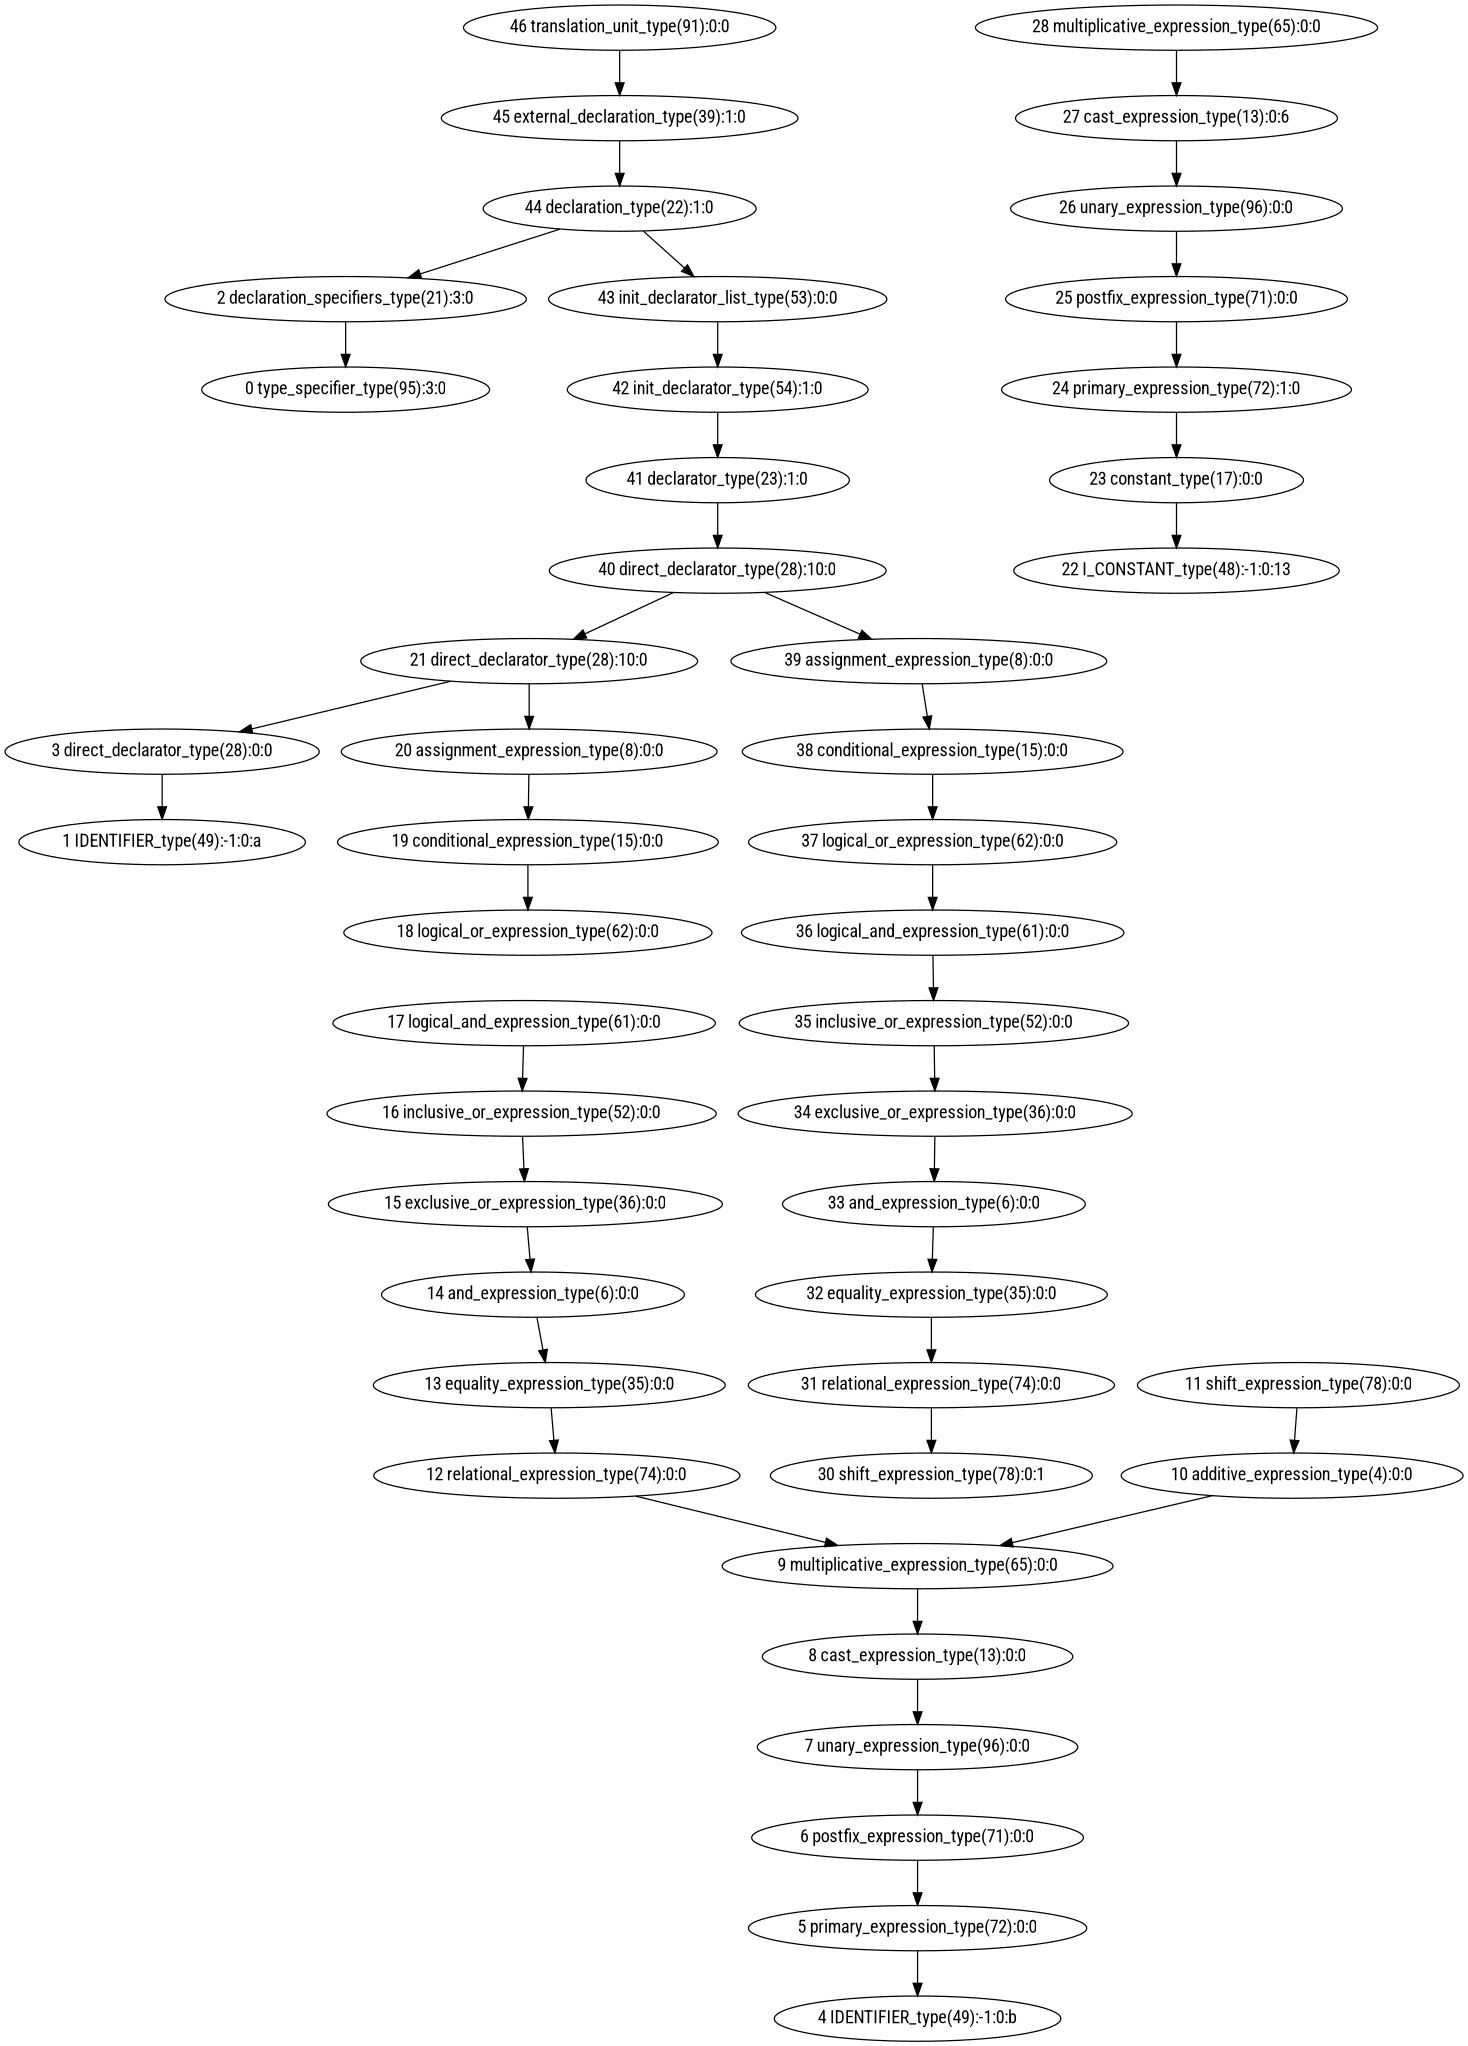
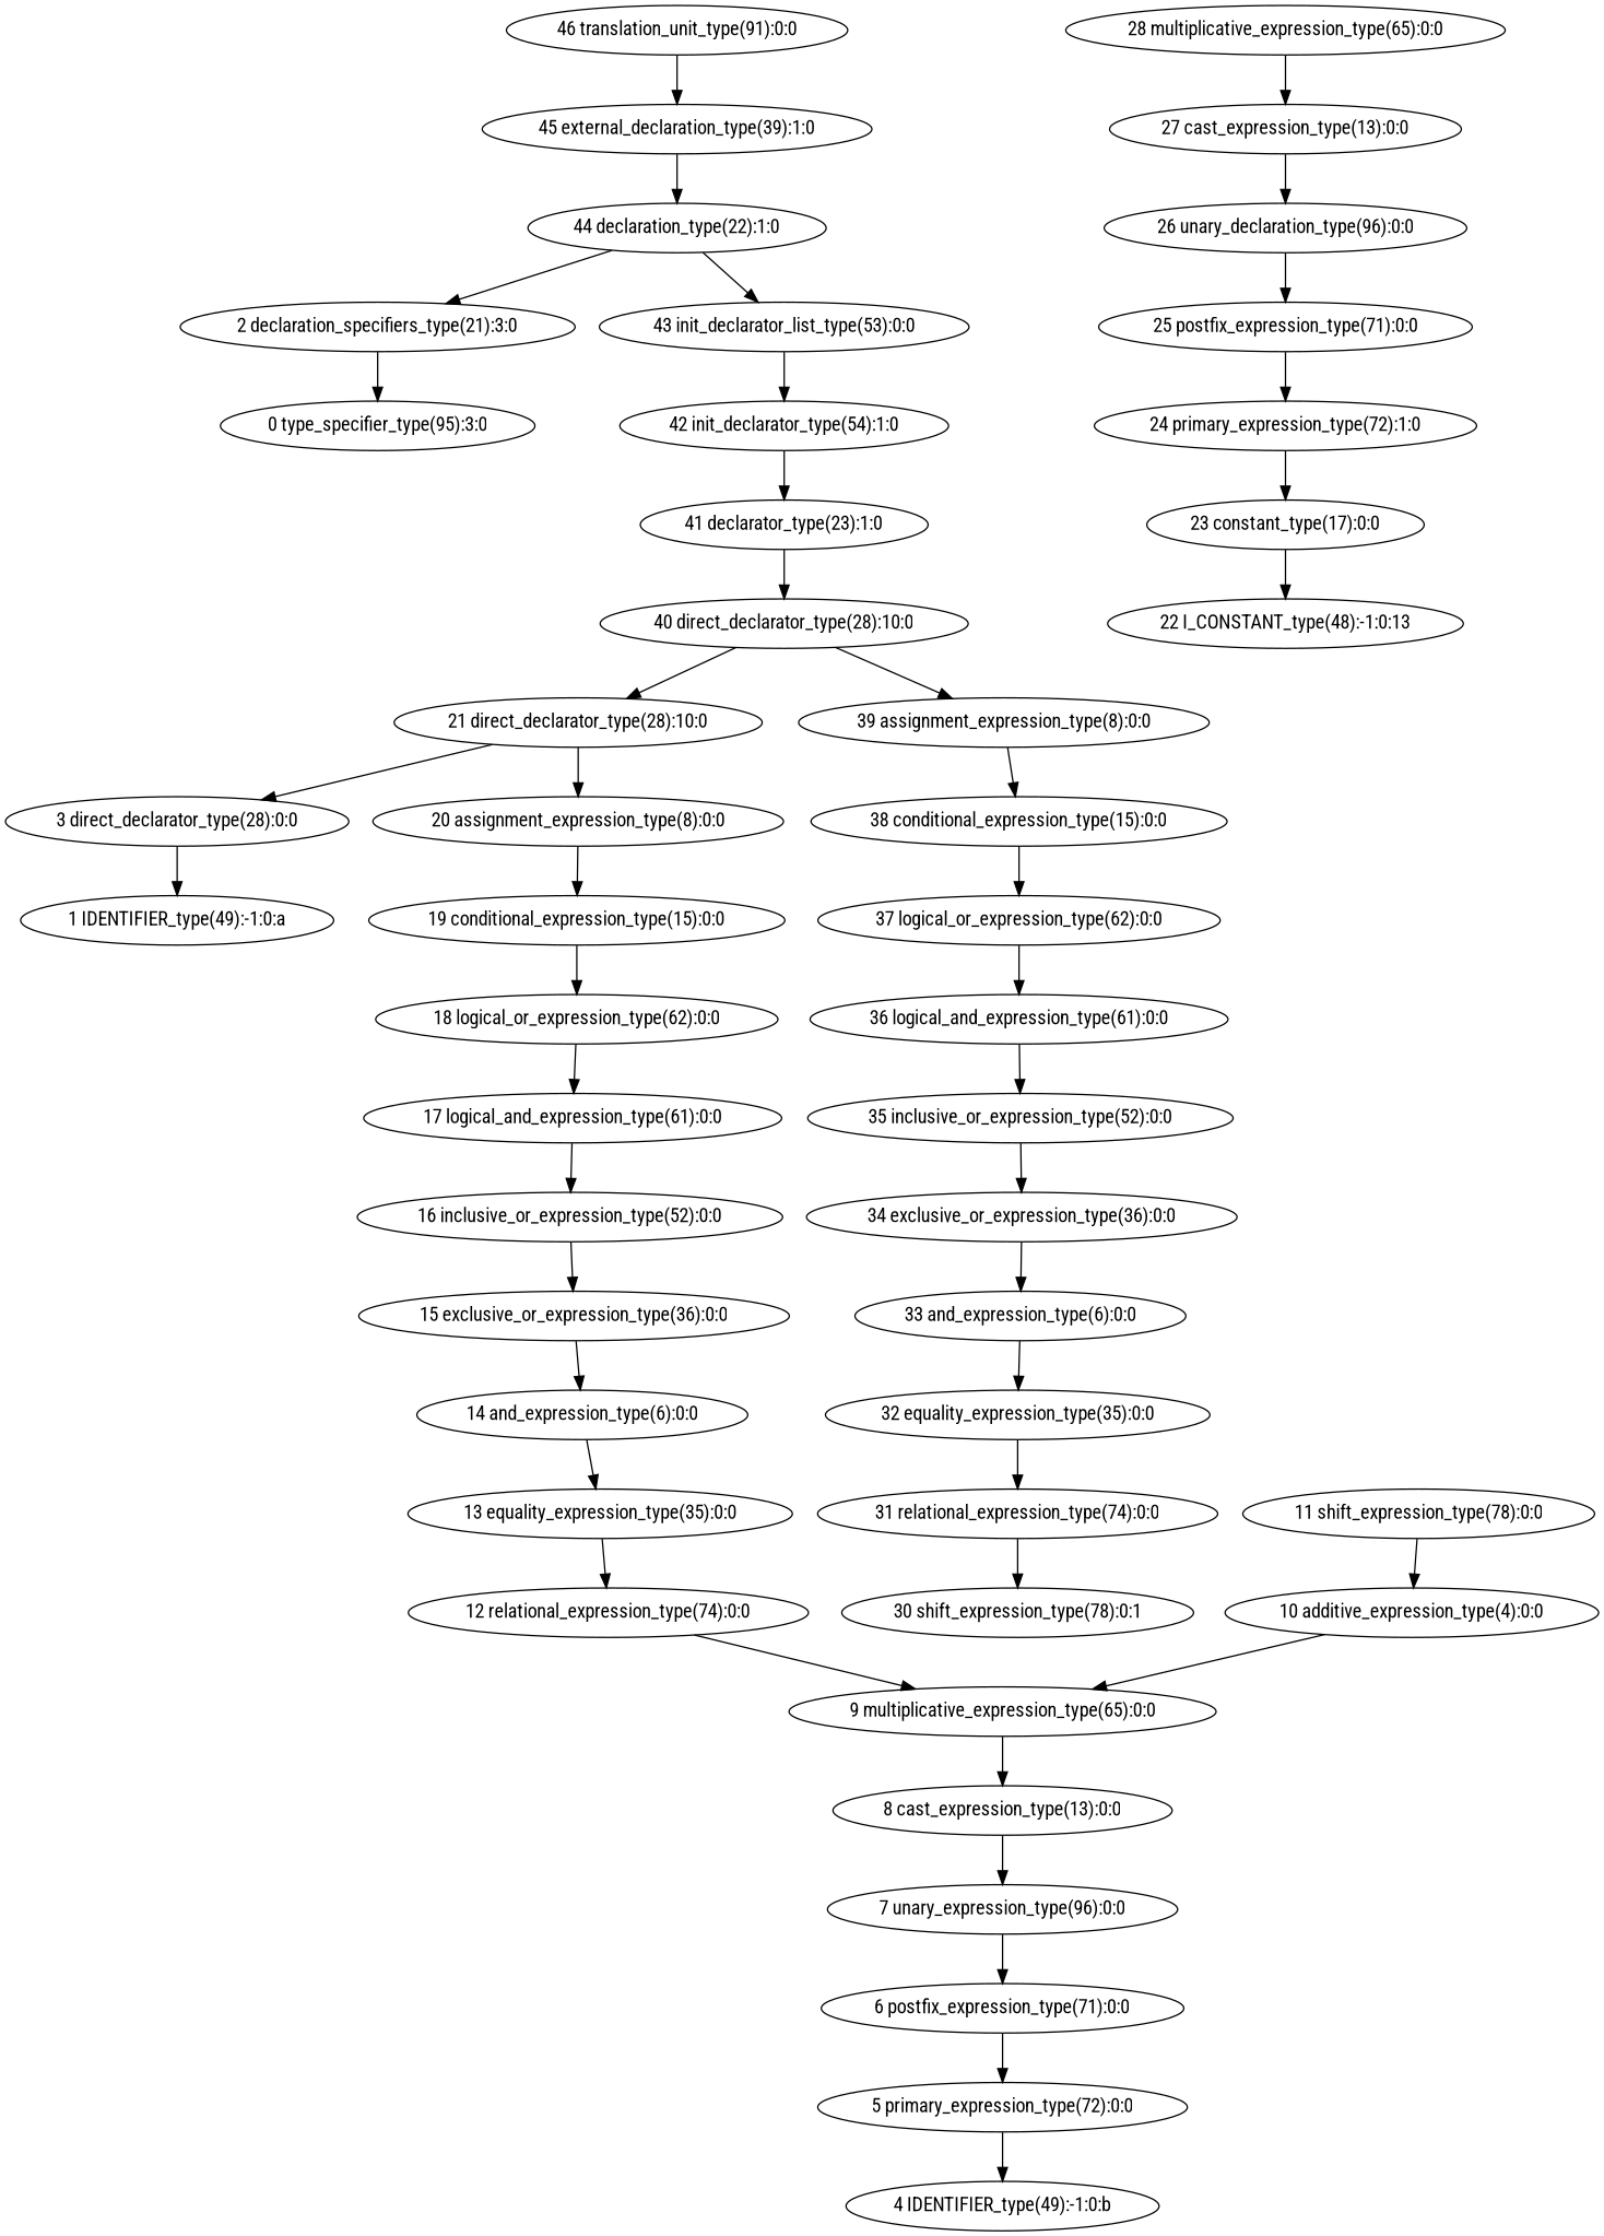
  digraph {
    fontname="Roboto Condensed"
    node [fontname="Roboto Condensed"]
    edge [fontname="Roboto Condensed"]
    n1 [label="46 translation_unit_type(91):0:0"]
    n2 [label="45 external_declaration_type(39):1:0"]
    n3 [label="44 declaration_type(22):1:0"]
    n4 [label="2 declaration_specifiers_type(21):3:0"]
    n5 [label="43 init_declarator_list_type(53):0:0"]
    n6 [label="0 type_specifier_type(95):3:0"]
    n7 [label="42 init_declarator_type(54):1:0"]
    n8 [label="41 declarator_type(23):1:0"]
    n9 [label="40 direct_declarator_type(28):10:0"]
    n10 [label="21 direct_declarator_type(28):10:0"]
    n11 [label="39 assignment_expression_type(8):0:0"]
    n12 [label="3 direct_declarator_type(28):0:0"]
    n13 [label="20 assignment_expression_type(8):0:0"]
    n14 [label="38 conditional_expression_type(15):0:0"]
    n15 [label="1 IDENTIFIER_type(49):-1:0:a"]
    n16 [label="19 conditional_expression_type(15):0:0"]
    n17 [label="18 logical_or_expression_type(62):0:0"]
    n18 [label="17 logical_and_expression_type(61):0:0"]
    n19 [label="16 inclusive_or_expression_type(52):0:0"]
    n20 [label="15 exclusive_or_expression_type(36):0:0"]
    n21 [label="14 and_expression_type(6):0:0"]
    n22 [label="13 equality_expression_type(35):0:0"]
    n23 [label="12 relational_expression_type(74):0:0"]
    n24 [label="9 multiplicative_expression_type(65):0:0"]
    n25 [label="11 shift_expression_type(78):0:0"]
    n26 [label="10 additive_expression_type(4):0:0"]
    n27 [label="8 cast_expression_type(13):0:0"]
    n28 [label="7 unary_expression_type(96):0:0"]
    n29 [label="6 postfix_expression_type(71):0:0"]
    n30 [label="5 primary_expression_type(72):0:0"]
    n31 [label="4 IDENTIFIER_type(49):-1:0:b"]
    n32 [label="37 logical_or_expression_type(62):0:0"]
    n33 [label="36 logical_and_expression_type(61):0:0"]
    n34 [label="35 inclusive_or_expression_type(52):0:0"]
    n35 [label="34 exclusive_or_expression_type(36):0:0"]
    n36 [label="33 and_expression_type(6):0:0"]
    n37 [label="32 equality_expression_type(35):0:0"]
    n38 [label="31 relational_expression_type(74):0:0"]
    n39 [label="30 shift_expression_type(78):0:1"]
    n40 [label="28 multiplicative_expression_type(65):0:0"]
-   n41 [label="27 cast_expression_type(13):0:6"]
-   n42 [label="26 unary_expression_type(96):0:0"]
+   n41 [label="27 cast_expression_type(13):0:0"]
+   n42 [label="26 unary_declaration_type(96):0:0"]
    n43 [label="25 postfix_expression_type(71):0:0"]
    n44 [label="24 primary_expression_type(72):1:0"]
    n45 [label="23 constant_type(17):0:0"]
    n46 [label="22 I_CONSTANT_type(48):-1:0:13"]
    n1 -> n2
    n2 -> n3
    n3 -> n4
    n3 -> n5
    n4 -> n6
    n5 -> n7
    n7 -> n8
    n8 -> n9
    n9 -> n10
    n9 -> n11
    n10 -> n12
    n10 -> n13
    n11 -> n14
    n12 -> n15
    n13 -> n16
    n14 -> n32
    n16 -> n17
+   n17 -> n18
    n18 -> n19
    n19 -> n20
    n20 -> n21
    n21 -> n22
    n22 -> n23
    n23 -> n24
    n24 -> n27
    n25 -> n26
    n26 -> n24
    n27 -> n28
    n28 -> n29
    n29 -> n30
    n30 -> n31
    n32 -> n33
    n33 -> n34
    n34 -> n35
    n35 -> n36
    n36 -> n37
    n37 -> n38
    n38 -> n39
    n40 -> n41
    n41 -> n42
    n42 -> n43
    n43 -> n44
    n44 -> n45
    n45 -> n46
  }
